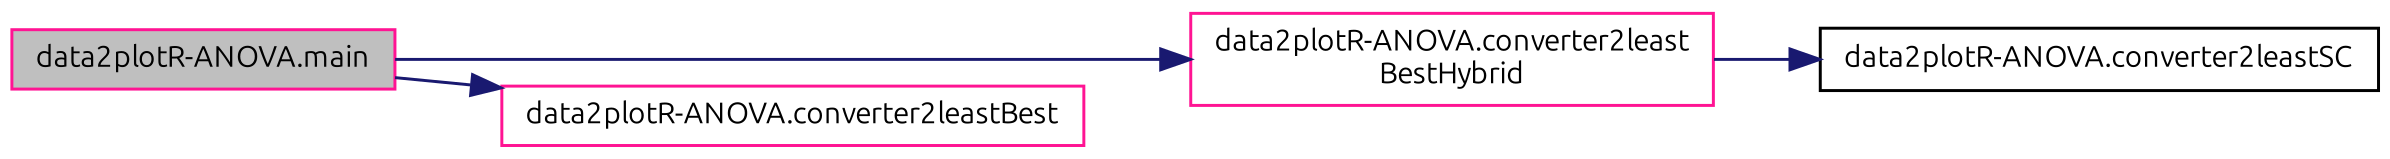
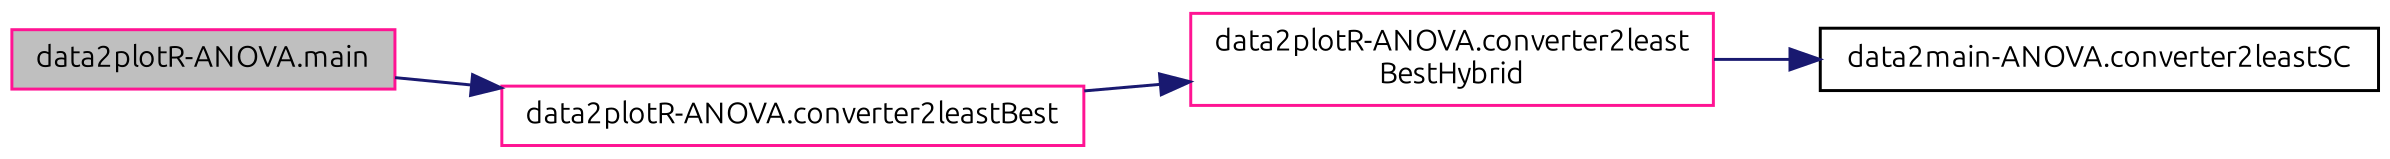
  digraph {
    fontname=Ubuntu
    rankdir=LR
    node [color=deeppink fillcolor=white fontname=Ubuntu fontsize=10 shape=record style=filled]
    edge [color=midnightblue fontname=Ubuntu fontsize=10 labelfontname=Helvetica labelfontsize=10 style=solid]
    n1 [fillcolor=grey75 fontcolor=black height=0.2 label="data2plotR-ANOVA.main" width=0.4]
    n2 [height=0.2 label="data2plotR-ANOVA.converter2least\lBestHybrid" width=0.4]
    n3 [height=0.2 label="data2plotR-ANOVA.converter2leastBest" width=0.4]
-   n4 [color=black height=0.2 label="data2plotR-ANOVA.converter2leastSC" width=0.4]
-   n1 -> n2
+   n4 [color=black height=0.2 label="data2main-ANOVA.converter2leastSC" width=0.4]
+   n3 -> n2
    n1 -> n3
    n2 -> n4
  }
